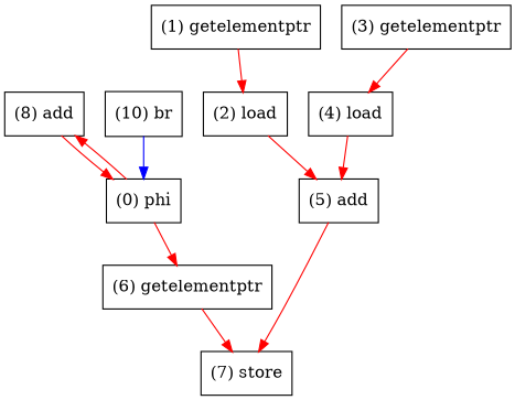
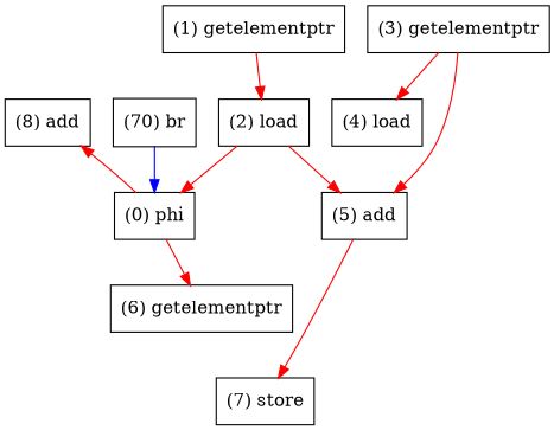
  digraph {
    node [shape=record]
    edge [color=red]
    n1 [label="(8) add"]
    n2 [label="(0) phi"]
    n3 [label="(6) getelementptr"]
-   n4 [label="(10) br"]
+   n4 [label="(70) br"]
    n5 [label="(1) getelementptr"]
    n6 [label="(2) load"]
    n7 [label="(3) getelementptr"]
    n8 [label="(4) load"]
    n9 [label="(7) store"]
    n10 [label="(5) add"]
-   n1 -> n2
+   n6 -> n2
    n2 -> n1
    n2 -> n3
-   n3 -> n9
    n4 -> n2 [color=blue]
    n5 -> n6
    n6 -> n10
    n7 -> n8
-   n8 -> n10
+   n7 -> n10
    n10 -> n9
  }
